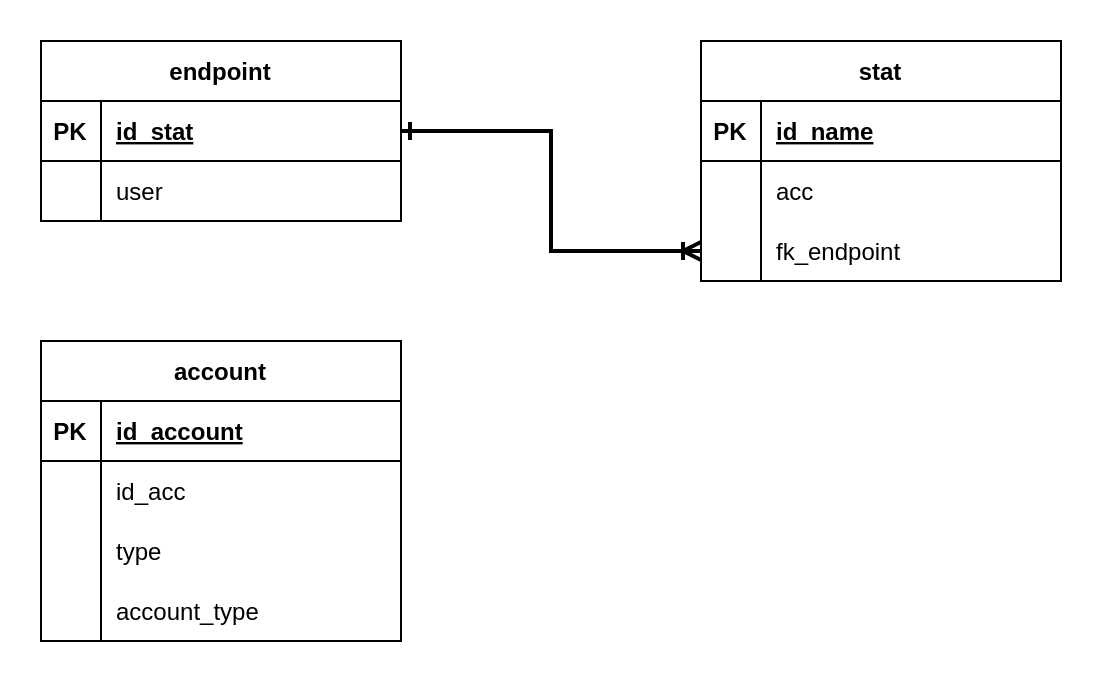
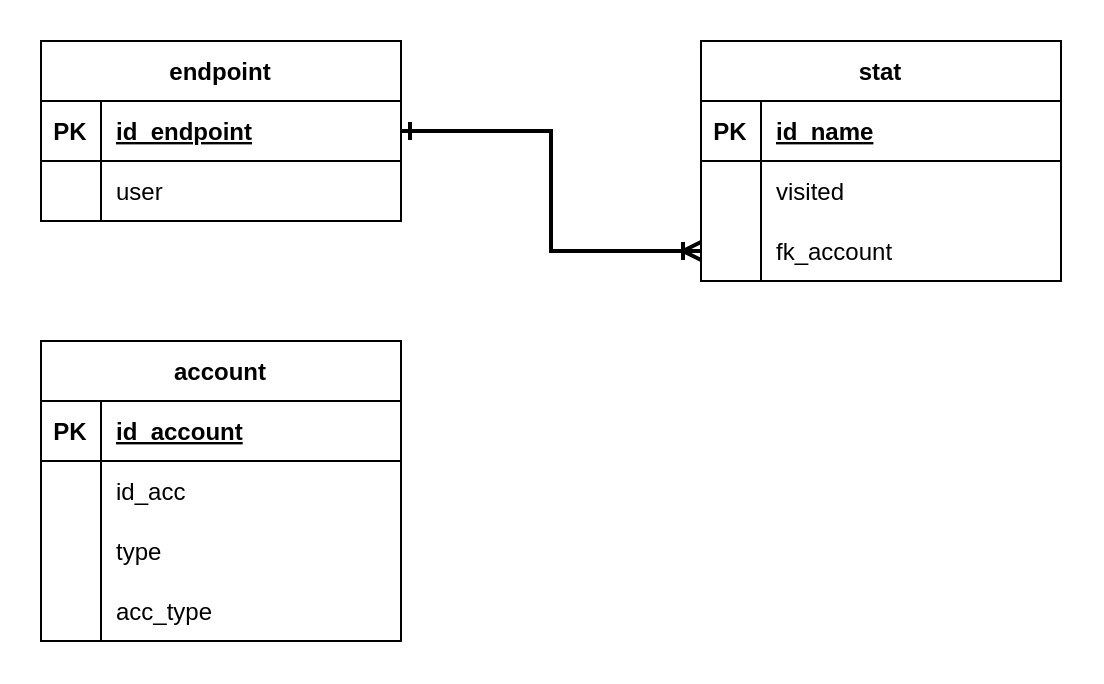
  <mxCell id="0" />
  <mxCell id="1" parent="0" />
  <mxCell id="2" value="endpoint" style="shape=table;startSize=30;container=1;collapsible=1;childLayout=tableLayout;fixedRows=1;rowLines=0;fontStyle=1;align=center;resizeLast=1;" parent="1" vertex="1"><mxGeometry x="20" y="20" width="180" height="90" as="geometry" /></mxCell>
  <mxCell id="3" value="" style="shape=tableRow;horizontal=0;startSize=0;swimlaneHead=0;swimlaneBody=0;fillColor=none;collapsible=0;dropTarget=0;points=[[0,0.5],[1,0.5]];portConstraint=eastwest;top=0;left=0;right=0;bottom=1;" parent="2" vertex="1"><mxGeometry y="30" width="180" height="30" as="geometry" /></mxCell>
  <mxCell id="4" value="PK" style="shape=partialRectangle;connectable=0;fillColor=none;top=0;left=0;bottom=0;right=0;fontStyle=1;overflow=hidden;" parent="3" vertex="1"><mxGeometry width="30" height="30" as="geometry"><mxRectangle width="30" height="30" as="alternateBounds" /></mxGeometry></mxCell>
- <mxCell id="5" value="id_stat" style="shape=partialRectangle;connectable=0;fillColor=none;top=0;left=0;bottom=0;right=0;align=left;spacingLeft=6;fontStyle=5;overflow=hidden;" parent="3" vertex="1"><mxGeometry x="30" width="150" height="30" as="geometry"><mxRectangle width="150" height="30" as="alternateBounds" /></mxGeometry></mxCell>
+ <mxCell id="5" value="id_endpoint" style="shape=partialRectangle;connectable=0;fillColor=none;top=0;left=0;bottom=0;right=0;align=left;spacingLeft=6;fontStyle=5;overflow=hidden;" parent="3" vertex="1"><mxGeometry x="30" width="150" height="30" as="geometry"><mxRectangle width="150" height="30" as="alternateBounds" /></mxGeometry></mxCell>
  <mxCell id="6" value="" style="shape=tableRow;horizontal=0;startSize=0;swimlaneHead=0;swimlaneBody=0;fillColor=none;collapsible=0;dropTarget=0;points=[[0,0.5],[1,0.5]];portConstraint=eastwest;top=0;left=0;right=0;bottom=0;" parent="2" vertex="1"><mxGeometry y="60" width="180" height="30" as="geometry" /></mxCell>
  <mxCell id="7" value="" style="shape=partialRectangle;connectable=0;fillColor=none;top=0;left=0;bottom=0;right=0;editable=1;overflow=hidden;" parent="6" vertex="1"><mxGeometry width="30" height="30" as="geometry"><mxRectangle width="30" height="30" as="alternateBounds" /></mxGeometry></mxCell>
  <mxCell id="8" value="user" style="shape=partialRectangle;connectable=0;fillColor=none;top=0;left=0;bottom=0;right=0;align=left;spacingLeft=6;overflow=hidden;" parent="6" vertex="1"><mxGeometry x="30" width="150" height="30" as="geometry"><mxRectangle width="150" height="30" as="alternateBounds" /></mxGeometry></mxCell>
  <mxCell id="9" value="stat" style="shape=table;startSize=30;container=1;collapsible=1;childLayout=tableLayout;fixedRows=1;rowLines=0;fontStyle=1;align=center;resizeLast=1;" parent="1" vertex="1"><mxGeometry x="350" y="20" width="180" height="120" as="geometry" /></mxCell>
  <mxCell id="10" value="" style="shape=tableRow;horizontal=0;startSize=0;swimlaneHead=0;swimlaneBody=0;fillColor=none;collapsible=0;dropTarget=0;points=[[0,0.5],[1,0.5]];portConstraint=eastwest;top=0;left=0;right=0;bottom=1;" parent="9" vertex="1"><mxGeometry y="30" width="180" height="30" as="geometry" /></mxCell>
  <mxCell id="11" value="PK" style="shape=partialRectangle;connectable=0;fillColor=none;top=0;left=0;bottom=0;right=0;fontStyle=1;overflow=hidden;" parent="10" vertex="1"><mxGeometry width="30" height="30" as="geometry"><mxRectangle width="30" height="30" as="alternateBounds" /></mxGeometry></mxCell>
  <mxCell id="12" value="id_name" style="shape=partialRectangle;connectable=0;fillColor=none;top=0;left=0;bottom=0;right=0;align=left;spacingLeft=6;fontStyle=5;overflow=hidden;" parent="10" vertex="1"><mxGeometry x="30" width="150" height="30" as="geometry"><mxRectangle width="150" height="30" as="alternateBounds" /></mxGeometry></mxCell>
  <mxCell id="13" value="" style="shape=tableRow;horizontal=0;startSize=0;swimlaneHead=0;swimlaneBody=0;fillColor=none;collapsible=0;dropTarget=0;points=[[0,0.5],[1,0.5]];portConstraint=eastwest;top=0;left=0;right=0;bottom=0;" parent="9" vertex="1"><mxGeometry y="60" width="180" height="30" as="geometry" /></mxCell>
  <mxCell id="14" value="" style="shape=partialRectangle;connectable=0;fillColor=none;top=0;left=0;bottom=0;right=0;editable=1;overflow=hidden;" parent="13" vertex="1"><mxGeometry width="30" height="30" as="geometry"><mxRectangle width="30" height="30" as="alternateBounds" /></mxGeometry></mxCell>
- <mxCell id="15" value="acc" style="shape=partialRectangle;connectable=0;fillColor=none;top=0;left=0;bottom=0;right=0;align=left;spacingLeft=6;overflow=hidden;" parent="13" vertex="1"><mxGeometry x="30" width="150" height="30" as="geometry"><mxRectangle width="150" height="30" as="alternateBounds" /></mxGeometry></mxCell>
+ <mxCell id="15" value="visited" style="shape=partialRectangle;connectable=0;fillColor=none;top=0;left=0;bottom=0;right=0;align=left;spacingLeft=6;overflow=hidden;" parent="13" vertex="1"><mxGeometry x="30" width="150" height="30" as="geometry"><mxRectangle width="150" height="30" as="alternateBounds" /></mxGeometry></mxCell>
  <mxCell id="16" value="" style="shape=tableRow;horizontal=0;startSize=0;swimlaneHead=0;swimlaneBody=0;fillColor=none;collapsible=0;dropTarget=0;points=[[0,0.5],[1,0.5]];portConstraint=eastwest;top=0;left=0;right=0;bottom=0;" parent="9" vertex="1"><mxGeometry y="90" width="180" height="30" as="geometry" /></mxCell>
  <mxCell id="17" value="" style="shape=partialRectangle;connectable=0;fillColor=none;top=0;left=0;bottom=0;right=0;editable=1;overflow=hidden;" parent="16" vertex="1"><mxGeometry width="30" height="30" as="geometry"><mxRectangle width="30" height="30" as="alternateBounds" /></mxGeometry></mxCell>
- <mxCell id="18" value="fk_endpoint" style="shape=partialRectangle;connectable=0;fillColor=none;top=0;left=0;bottom=0;right=0;align=left;spacingLeft=6;overflow=hidden;" parent="16" vertex="1"><mxGeometry x="30" width="150" height="30" as="geometry"><mxRectangle width="150" height="30" as="alternateBounds" /></mxGeometry></mxCell>
+ <mxCell id="18" value="fk_account" style="shape=partialRectangle;connectable=0;fillColor=none;top=0;left=0;bottom=0;right=0;align=left;spacingLeft=6;overflow=hidden;" parent="16" vertex="1"><mxGeometry x="30" width="150" height="30" as="geometry"><mxRectangle width="150" height="30" as="alternateBounds" /></mxGeometry></mxCell>
  <mxCell id="19" style="edgeStyle=orthogonalEdgeStyle;rounded=0;orthogonalLoop=1;jettySize=auto;html=1;entryX=0;entryY=0.5;entryDx=0;entryDy=0;endArrow=ERoneToMany;endFill=0;startArrow=ERone;startFill=0;strokeWidth=2;" parent="1" source="3" target="16" edge="1"><mxGeometry relative="1" as="geometry" /></mxCell>
  <mxCell id="20" value="account" style="shape=table;startSize=30;container=1;collapsible=1;childLayout=tableLayout;fixedRows=1;rowLines=0;fontStyle=1;align=center;resizeLast=1;" parent="1" vertex="1"><mxGeometry x="20" y="170" width="180" height="150" as="geometry" /></mxCell>
  <mxCell id="21" value="" style="shape=tableRow;horizontal=0;startSize=0;swimlaneHead=0;swimlaneBody=0;fillColor=none;collapsible=0;dropTarget=0;points=[[0,0.5],[1,0.5]];portConstraint=eastwest;top=0;left=0;right=0;bottom=1;" parent="20" vertex="1"><mxGeometry y="30" width="180" height="30" as="geometry" /></mxCell>
  <mxCell id="22" value="PK" style="shape=partialRectangle;connectable=0;fillColor=none;top=0;left=0;bottom=0;right=0;fontStyle=1;overflow=hidden;" parent="21" vertex="1"><mxGeometry width="30" height="30" as="geometry"><mxRectangle width="30" height="30" as="alternateBounds" /></mxGeometry></mxCell>
  <mxCell id="23" value="id_account" style="shape=partialRectangle;connectable=0;fillColor=none;top=0;left=0;bottom=0;right=0;align=left;spacingLeft=6;fontStyle=5;overflow=hidden;" parent="21" vertex="1"><mxGeometry x="30" width="150" height="30" as="geometry"><mxRectangle width="150" height="30" as="alternateBounds" /></mxGeometry></mxCell>
  <mxCell id="24" value="" style="shape=tableRow;horizontal=0;startSize=0;swimlaneHead=0;swimlaneBody=0;fillColor=none;collapsible=0;dropTarget=0;points=[[0,0.5],[1,0.5]];portConstraint=eastwest;top=0;left=0;right=0;bottom=0;" parent="20" vertex="1"><mxGeometry y="60" width="180" height="30" as="geometry" /></mxCell>
  <mxCell id="25" value="" style="shape=partialRectangle;connectable=0;fillColor=none;top=0;left=0;bottom=0;right=0;editable=1;overflow=hidden;" parent="24" vertex="1"><mxGeometry width="30" height="30" as="geometry"><mxRectangle width="30" height="30" as="alternateBounds" /></mxGeometry></mxCell>
  <mxCell id="26" value="id_acc" style="shape=partialRectangle;connectable=0;fillColor=none;top=0;left=0;bottom=0;right=0;align=left;spacingLeft=6;overflow=hidden;" parent="24" vertex="1"><mxGeometry x="30" width="150" height="30" as="geometry"><mxRectangle width="150" height="30" as="alternateBounds" /></mxGeometry></mxCell>
  <mxCell id="27" value="" style="shape=tableRow;horizontal=0;startSize=0;swimlaneHead=0;swimlaneBody=0;fillColor=none;collapsible=0;dropTarget=0;points=[[0,0.5],[1,0.5]];portConstraint=eastwest;top=0;left=0;right=0;bottom=0;" parent="20" vertex="1"><mxGeometry y="90" width="180" height="30" as="geometry" /></mxCell>
  <mxCell id="28" value="" style="shape=partialRectangle;connectable=0;fillColor=none;top=0;left=0;bottom=0;right=0;editable=1;overflow=hidden;" parent="27" vertex="1"><mxGeometry width="30" height="30" as="geometry"><mxRectangle width="30" height="30" as="alternateBounds" /></mxGeometry></mxCell>
  <mxCell id="29" value="type" style="shape=partialRectangle;connectable=0;fillColor=none;top=0;left=0;bottom=0;right=0;align=left;spacingLeft=6;overflow=hidden;" parent="27" vertex="1"><mxGeometry x="30" width="150" height="30" as="geometry"><mxRectangle width="150" height="30" as="alternateBounds" /></mxGeometry></mxCell>
  <mxCell id="30" value="" style="shape=tableRow;horizontal=0;startSize=0;swimlaneHead=0;swimlaneBody=0;fillColor=none;collapsible=0;dropTarget=0;points=[[0,0.5],[1,0.5]];portConstraint=eastwest;top=0;left=0;right=0;bottom=0;" parent="20" vertex="1"><mxGeometry y="120" width="180" height="30" as="geometry" /></mxCell>
  <mxCell id="31" value="" style="shape=partialRectangle;connectable=0;fillColor=none;top=0;left=0;bottom=0;right=0;editable=1;overflow=hidden;" parent="30" vertex="1"><mxGeometry width="30" height="30" as="geometry"><mxRectangle width="30" height="30" as="alternateBounds" /></mxGeometry></mxCell>
- <mxCell id="32" value="account_type" style="shape=partialRectangle;connectable=0;fillColor=none;top=0;left=0;bottom=0;right=0;align=left;spacingLeft=6;overflow=hidden;" parent="30" vertex="1"><mxGeometry x="30" width="150" height="30" as="geometry"><mxRectangle width="150" height="30" as="alternateBounds" /></mxGeometry></mxCell>
+ <mxCell id="32" value="acc_type" style="shape=partialRectangle;connectable=0;fillColor=none;top=0;left=0;bottom=0;right=0;align=left;spacingLeft=6;overflow=hidden;" parent="30" vertex="1"><mxGeometry x="30" width="150" height="30" as="geometry"><mxRectangle width="150" height="30" as="alternateBounds" /></mxGeometry></mxCell>
